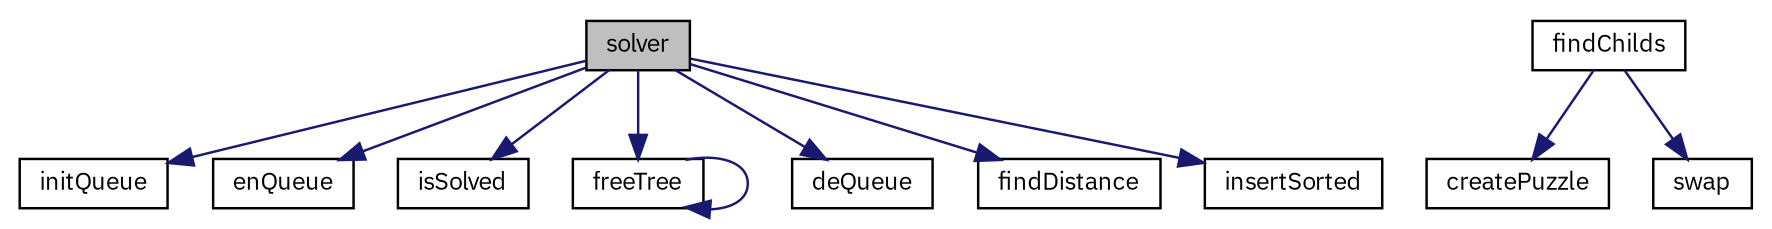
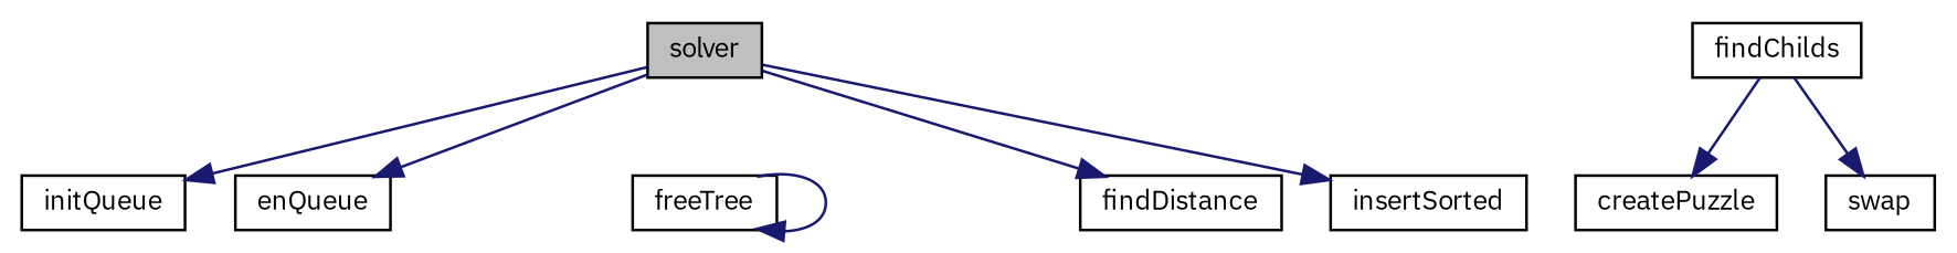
  digraph {
    fontname="IBM Plex Sans"
    rankdir=TB
    node [color=black fillcolor=white fontname="IBM Plex Sans" fontsize=10 shape=record style=filled]
    edge [color=midnightblue fontname="IBM Plex Sans" fontsize=10 labelfontname=Helvetica labelfontsize=10 style=solid]
    n1 [fillcolor=grey75 fontcolor=black height=0.2 label=solver width=0.4]
    n2 [height=0.2 label=initQueue width=0.4]
    n3 [height=0.2 label=enQueue width=0.4]
-   n4 [height=0.2 label=isSolved width=0.4]
    n5 [height=0.2 label=freeTree width=0.4]
-   n6 [height=0.2 label=deQueue width=0.4]
    n7 [height=0.2 label=findDistance width=0.4]
    n8 [height=0.2 label=insertSorted width=0.4]
    n9 [height=0.2 label=findChilds width=0.4]
    n10 [height=0.2 label=createPuzzle width=0.4]
    n11 [height=0.2 label=swap width=0.4]
    n1 -> n2
    n1 -> n3
-   n1 -> n4
-   n1 -> n5
-   n1 -> n6
    n1 -> n7
    n1 -> n8
    n5 -> n5
    n9 -> n10
    n9 -> n11
  }
